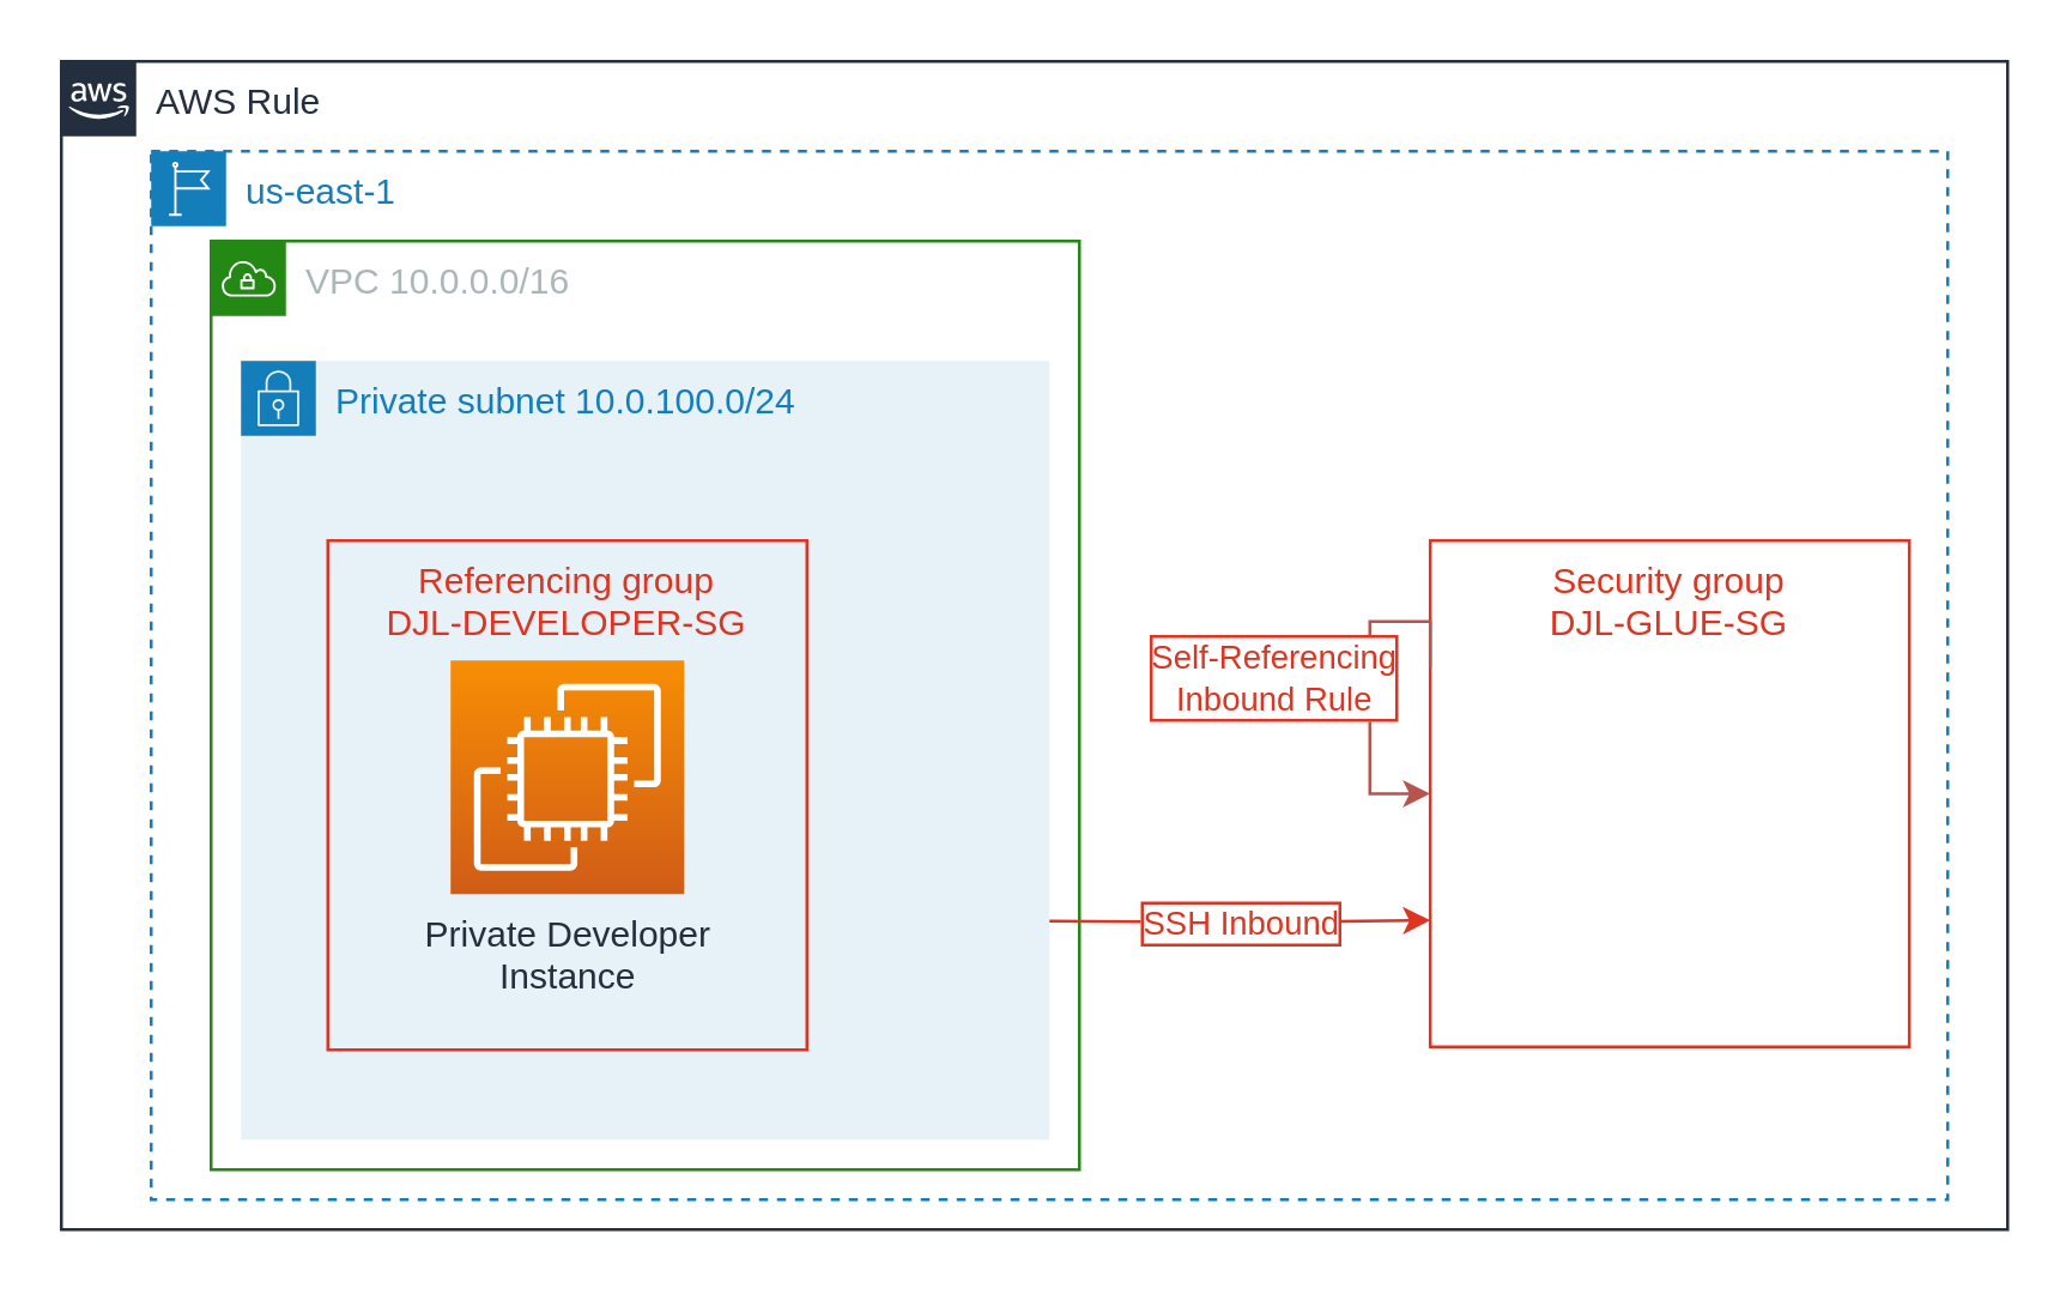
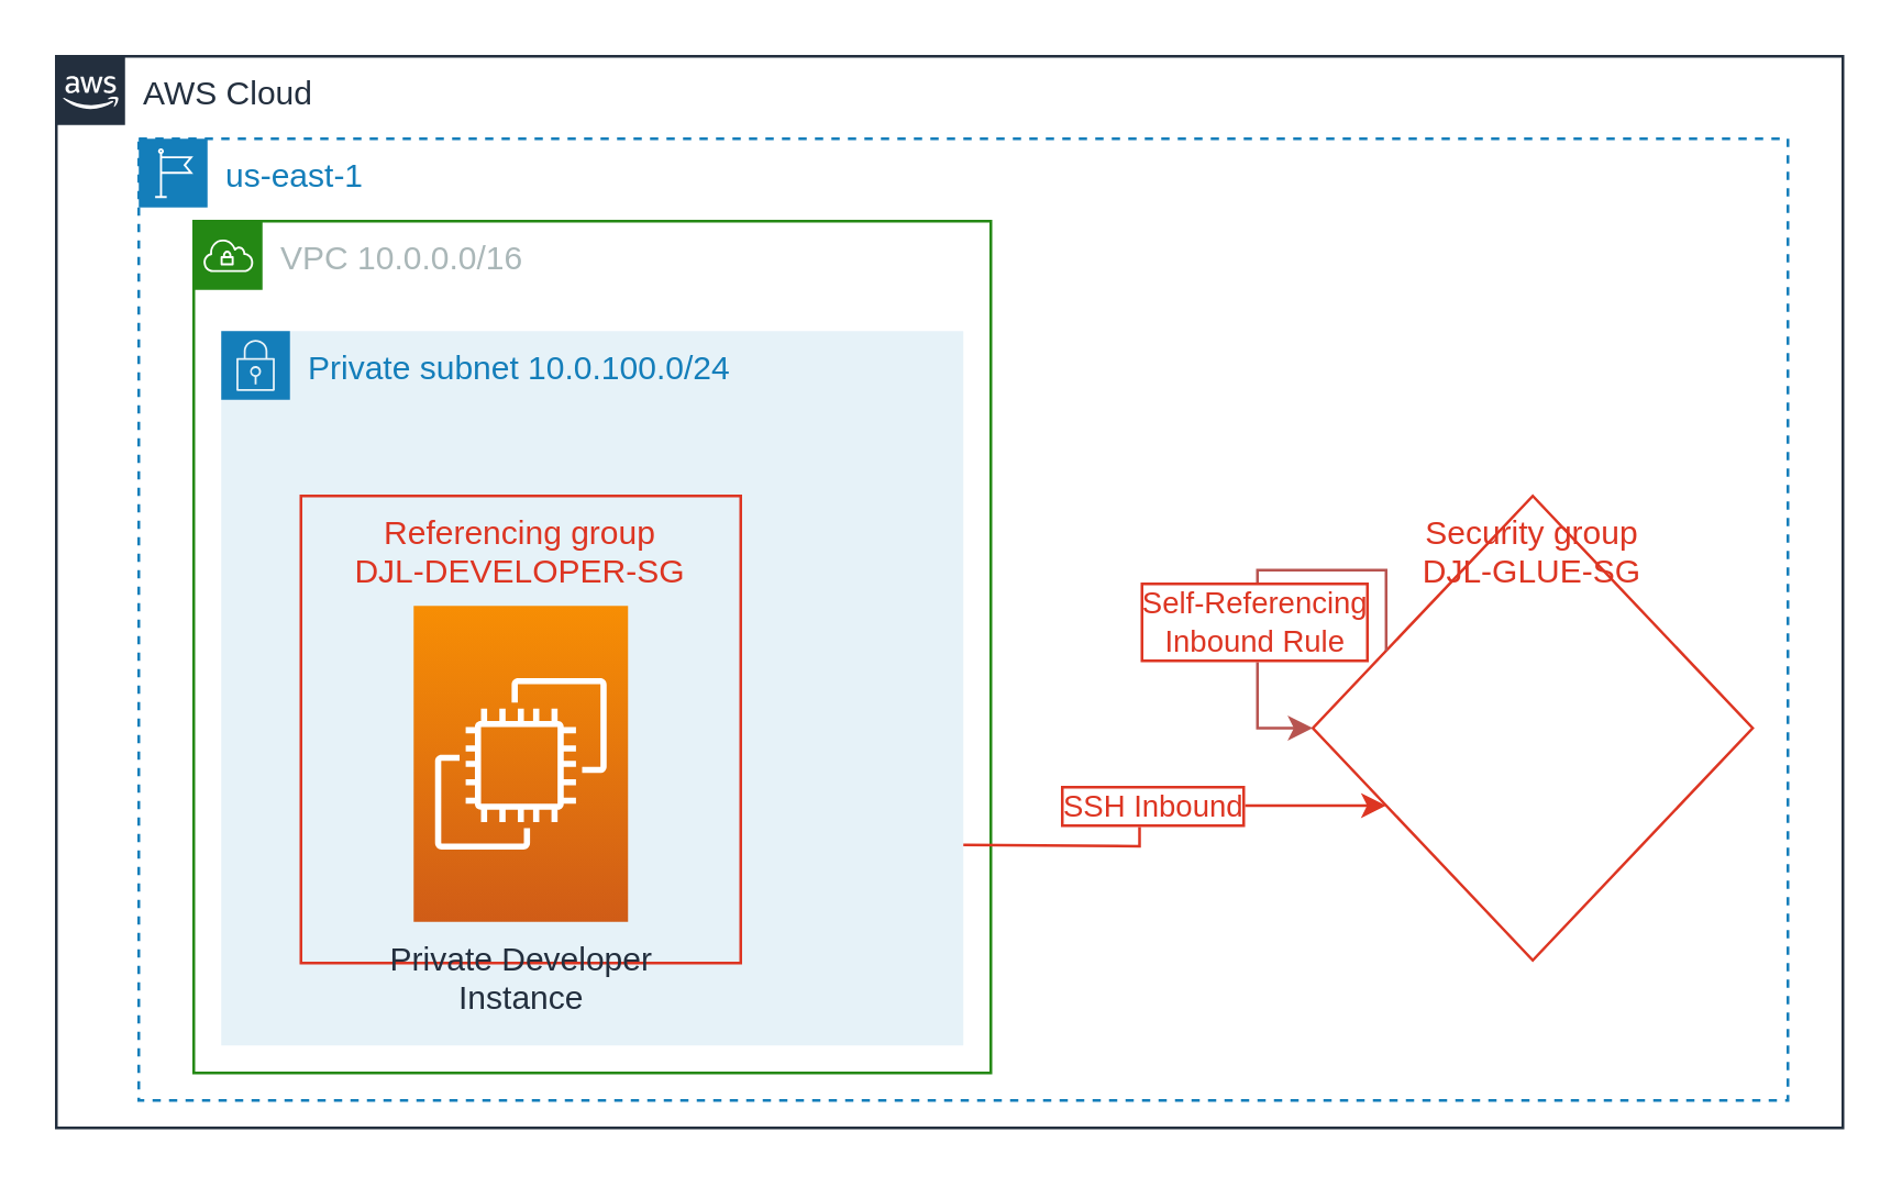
  <mxCell id="0" />
  <mxCell id="1" parent="0" />
  <mxCell id="2" value="Private subnet 10.0.100.0/24" style="points=[[0,0],[0.25,0],[0.5,0],[0.75,0],[1,0],[1,0.25],[1,0.5],[1,0.75],[1,1],[0.75,1],[0.5,1],[0.25,1],[0,1],[0,0.75],[0,0.5],[0,0.25]];outlineConnect=0;gradientColor=none;html=1;whiteSpace=wrap;fontSize=12;fontStyle=0;shape=mxgraph.aws4.group;grIcon=mxgraph.aws4.group_security_group;grStroke=0;strokeColor=#147EBA;fillColor=#E6F2F8;verticalAlign=top;align=left;spacingLeft=30;fontColor=#147EBA;dashed=0;" vertex="1" parent="1"><mxGeometry x="80" y="120" width="270" height="260" as="geometry" /></mxCell>
  <mxCell id="3" value="Referencing group&#10;DJL-DEVELOPER-SG" style="fillColor=none;strokeColor=#DD3522;verticalAlign=top;fontStyle=0;fontColor=#DD3522;" vertex="1" parent="1"><mxGeometry x="109" y="180" width="160" height="170" as="geometry" /></mxCell>
- <mxCell id="4" value="AWS Rule" style="points=[[0,0],[0.25,0],[0.5,0],[0.75,0],[1,0],[1,0.25],[1,0.5],[1,0.75],[1,1],[0.75,1],[0.5,1],[0.25,1],[0,1],[0,0.75],[0,0.5],[0,0.25]];outlineConnect=0;gradientColor=none;html=1;whiteSpace=wrap;fontSize=12;fontStyle=0;shape=mxgraph.aws4.group;grIcon=mxgraph.aws4.group_aws_cloud_alt;strokeColor=#232F3E;fillColor=none;verticalAlign=top;align=left;spacingLeft=30;fontColor=#232F3E;dashed=0;" vertex="1" parent="1"><mxGeometry x="20" y="20" width="650" height="390" as="geometry" /></mxCell>
+ <mxCell id="4" value="AWS Cloud" style="points=[[0,0],[0.25,0],[0.5,0],[0.75,0],[1,0],[1,0.25],[1,0.5],[1,0.75],[1,1],[0.75,1],[0.5,1],[0.25,1],[0,1],[0,0.75],[0,0.5],[0,0.25]];outlineConnect=0;gradientColor=none;html=1;whiteSpace=wrap;fontSize=12;fontStyle=0;shape=mxgraph.aws4.group;grIcon=mxgraph.aws4.group_aws_cloud_alt;strokeColor=#232F3E;fillColor=none;verticalAlign=top;align=left;spacingLeft=30;fontColor=#232F3E;dashed=0;" vertex="1" parent="1"><mxGeometry x="20" y="20" width="650" height="390" as="geometry" /></mxCell>
  <mxCell id="5" value="us-east-1" style="points=[[0,0],[0.25,0],[0.5,0],[0.75,0],[1,0],[1,0.25],[1,0.5],[1,0.75],[1,1],[0.75,1],[0.5,1],[0.25,1],[0,1],[0,0.75],[0,0.5],[0,0.25]];outlineConnect=0;gradientColor=none;html=1;whiteSpace=wrap;fontSize=12;fontStyle=0;shape=mxgraph.aws4.group;grIcon=mxgraph.aws4.group_region;strokeColor=#147EBA;fillColor=none;verticalAlign=top;align=left;spacingLeft=30;fontColor=#147EBA;dashed=1;" vertex="1" parent="1"><mxGeometry x="50" y="50" width="600" height="350" as="geometry" /></mxCell>
  <mxCell id="6" value="VPC 10.0.0.0/16" style="points=[[0,0],[0.25,0],[0.5,0],[0.75,0],[1,0],[1,0.25],[1,0.5],[1,0.75],[1,1],[0.75,1],[0.5,1],[0.25,1],[0,1],[0,0.75],[0,0.5],[0,0.25]];outlineConnect=0;gradientColor=none;html=1;whiteSpace=wrap;fontSize=12;fontStyle=0;shape=mxgraph.aws4.group;grIcon=mxgraph.aws4.group_vpc;strokeColor=#248814;fillColor=none;verticalAlign=top;align=left;spacingLeft=30;fontColor=#AAB7B8;dashed=0;" vertex="1" parent="1"><mxGeometry x="70" y="80" width="290" height="310" as="geometry" /></mxCell>
- <mxCell id="7" value="Private Developer &lt;br&gt;Instance" style="sketch=0;points=[[0,0,0],[0.25,0,0],[0.5,0,0],[0.75,0,0],[1,0,0],[0,1,0],[0.25,1,0],[0.5,1,0],[0.75,1,0],[1,1,0],[0,0.25,0],[0,0.5,0],[0,0.75,0],[1,0.25,0],[1,0.5,0],[1,0.75,0]];outlineConnect=0;fontColor=#232F3E;gradientColor=#F78E04;gradientDirection=north;fillColor=#D05C17;strokeColor=#ffffff;dashed=0;verticalLabelPosition=bottom;verticalAlign=top;align=center;html=1;fontSize=12;fontStyle=0;aspect=fixed;shape=mxgraph.aws4.resourceIcon;resIcon=mxgraph.aws4.ec2;" vertex="1" parent="1"><mxGeometry x="150" y="220" width="78" height="78" as="geometry" /></mxCell>
- <mxCell id="8" value="Security group&#10;DJL-GLUE-SG" style="fillColor=none;strokeColor=#DD3522;verticalAlign=top;fontStyle=0;fontColor=#DD3522;" vertex="1" parent="1"><mxGeometry x="477.17" y="180" width="160" height="169" as="geometry" /></mxCell>
+ <mxCell id="7" value="Private Developer &lt;br&gt;Instance" style="sketch=0;points=[[0,0,0],[0.25,0,0],[0.5,0,0],[0.75,0,0],[1,0,0],[0,1,0],[0.25,1,0],[0.5,1,0],[0.75,1,0],[1,1,0],[0,0.25,0],[0,0.5,0],[0,0.75,0],[1,0.25,0],[1,0.5,0],[1,0.75,0]];outlineConnect=0;fontColor=#232F3E;gradientColor=#F78E04;gradientDirection=north;fillColor=#D05C17;strokeColor=#ffffff;dashed=0;verticalLabelPosition=bottom;verticalAlign=top;align=center;html=1;fontSize=12;fontStyle=0;aspect=fixed;shape=mxgraph.aws4.resourceIcon;resIcon=mxgraph.aws4.ec2;" vertex="1" parent="1"><mxGeometry x="150" y="220" width="78" height="115" as="geometry" /></mxCell>
+ <mxCell id="8" value="Security group&#10;DJL-GLUE-SG" style="rhombus;fillColor=none;strokeColor=#DD3522;verticalAlign=top;fontStyle=0;fontColor=#DD3522;" vertex="1" parent="1"><mxGeometry x="477.17" y="180" width="160" height="169" as="geometry" /></mxCell>
  <mxCell id="9" value="SSH Inbound" style="edgeStyle=orthogonalEdgeStyle;rounded=0;orthogonalLoop=1;jettySize=auto;html=1;entryX=0;entryY=0.75;entryDx=0;entryDy=0;fontColor=#DD3522;labelBorderColor=#DD3522;strokeColor=#DD3522;" edge="1" parent="1" target="8"><mxGeometry relative="1" as="geometry"><mxPoint x="350" y="307" as="sourcePoint" /></mxGeometry></mxCell>
  <mxCell id="10" style="edgeStyle=orthogonalEdgeStyle;rounded=0;orthogonalLoop=1;jettySize=auto;html=1;exitX=0;exitY=0.25;exitDx=0;exitDy=0;fillColor=#f8cecc;strokeColor=#b85450;entryX=0;entryY=0.5;entryDx=0;entryDy=0;" edge="1" parent="1" source="8" target="8"><mxGeometry relative="1" as="geometry"><mxPoint x="477.17" y="249" as="targetPoint" /><Array as="points"><mxPoint x="477" y="207" /><mxPoint x="457" y="207" /><mxPoint x="457" y="265" /><mxPoint x="477" y="265" /></Array></mxGeometry></mxCell>
  <mxCell id="11" value="Self-Referencing &lt;br&gt;Inbound Rule" style="edgeLabel;html=1;align=center;verticalAlign=middle;resizable=0;points=[];labelBorderColor=#DD3522;fontColor=#DD3522;" vertex="1" connectable="0" parent="10"><mxGeometry x="-0.508" relative="1" as="geometry"><mxPoint x="-40" y="18" as="offset" /></mxGeometry></mxCell>
